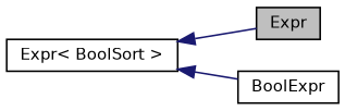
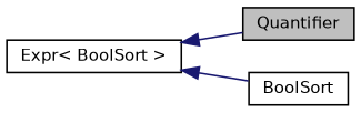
  digraph {
    rankdir=LR
    node [color=black fillcolor=white fontname=Helvetica fontsize=10 shape=record style=filled]
    edge [color=midnightblue dir=back fontname=Helvetica fontsize=10 labelfontname=Helvetica labelfontsize=10 style=solid]
-   n1 [fillcolor=grey75 fontcolor=black height=0.2 label=Expr width=0.4]
-   n2 [height=0.2 label=BoolExpr width=0.4]
+   n1 [fillcolor=grey75 fontcolor=black height=0.2 label=Quantifier width=0.4]
+   n2 [height=0.2 label=BoolSort width=0.4]
    n3 [height=0.2 label="Expr\< BoolSort \>" width=0.4]
    n3 -> n1
    n3 -> n2
  }
